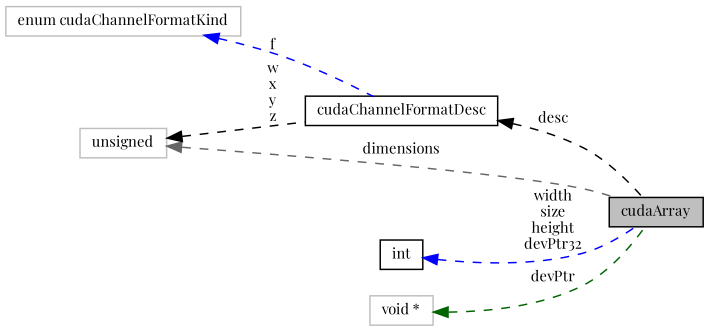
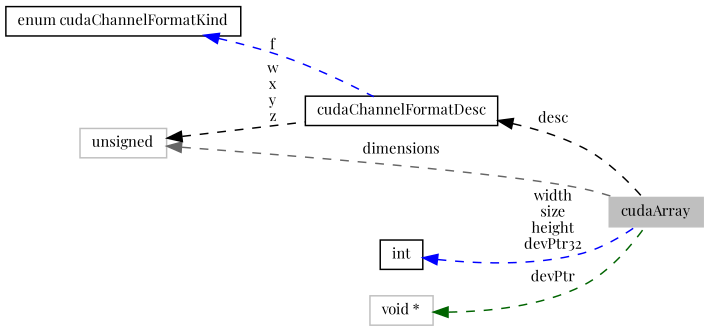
  digraph {
    fontname="Playfair Display"
    rankdir=LR
    node [color=black fontname="Playfair Display" fontsize=10 shape=record]
    edge [color=black dir=back fontname="Playfair Display" fontsize=10 labelfontname=FreeSans labelfontsize=10 style=dashed]
-   n1 [fillcolor=grey75 fontcolor=black height=0.2 label=cudaArray style=filled width=0.4]
+   n1 [color=grey75 fillcolor=grey75 fontcolor=black height=0.2 label=cudaArray style=filled width=0.4]
    n2 [height=0.2 label=cudaChannelFormatDesc width=0.4]
-   n3 [color=grey75 height=0.2 label="enum cudaChannelFormatKind" width=0.4]
+   n3 [height=0.2 label="enum cudaChannelFormatKind" width=0.4]
    n4 [height=0.2 label=int width=0.4]
    n5 [color=grey75 height=0.2 label=unsigned width=0.4]
    n6 [color=grey75 height=0.2 label="void *" width=0.4]
    n2 -> n1 [label=desc]
    n3 -> n2 [color=blue label=f]
    n4 -> n1 [color=blue label="width\nsize\nheight\ndevPtr32"]
    n5 -> n1 [color=gray40 label=dimensions]
    n5 -> n2 [label="w\nx\ny\nz"]
    n6 -> n1 [color=darkgreen label=devPtr]
  }
